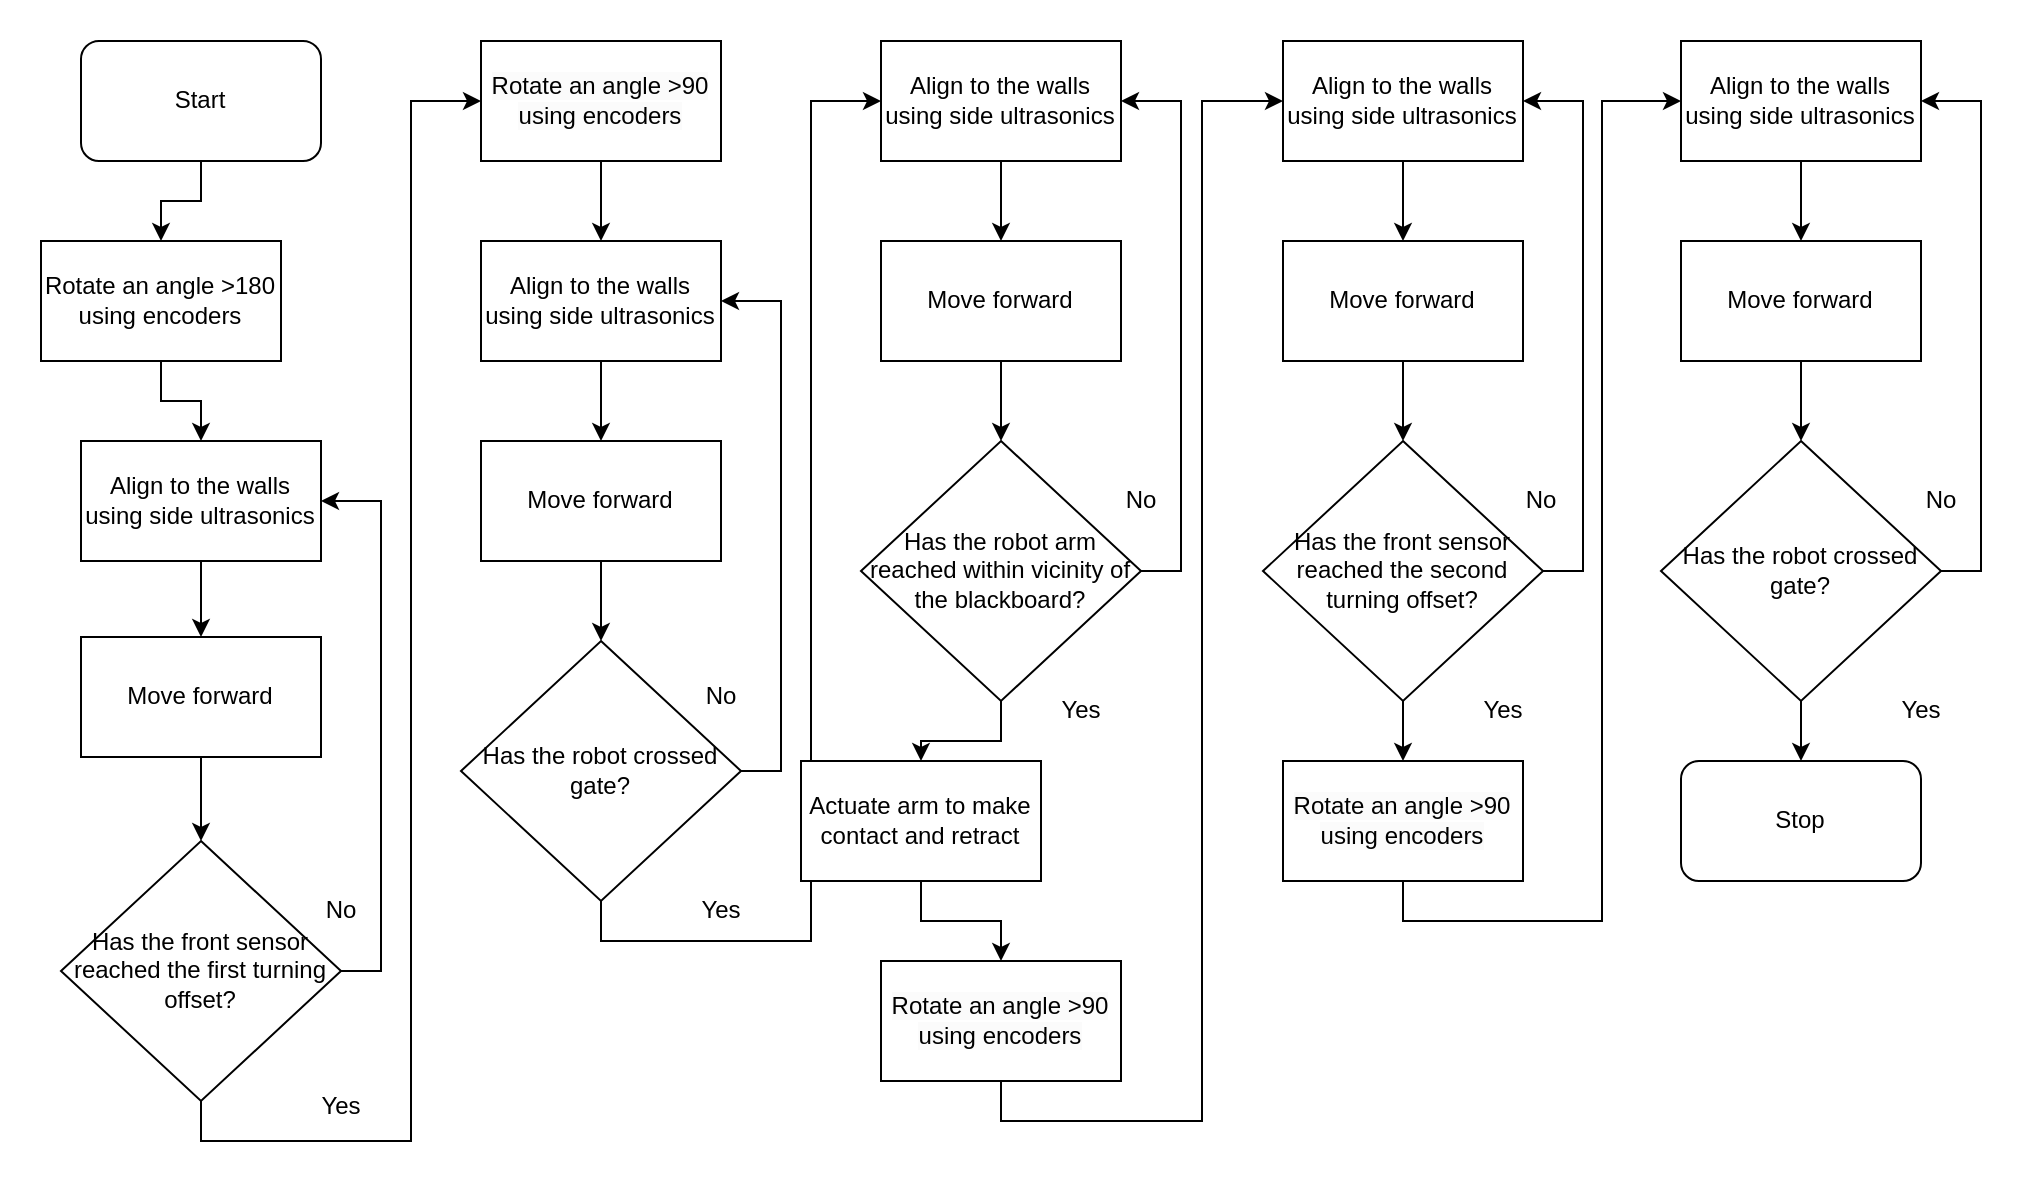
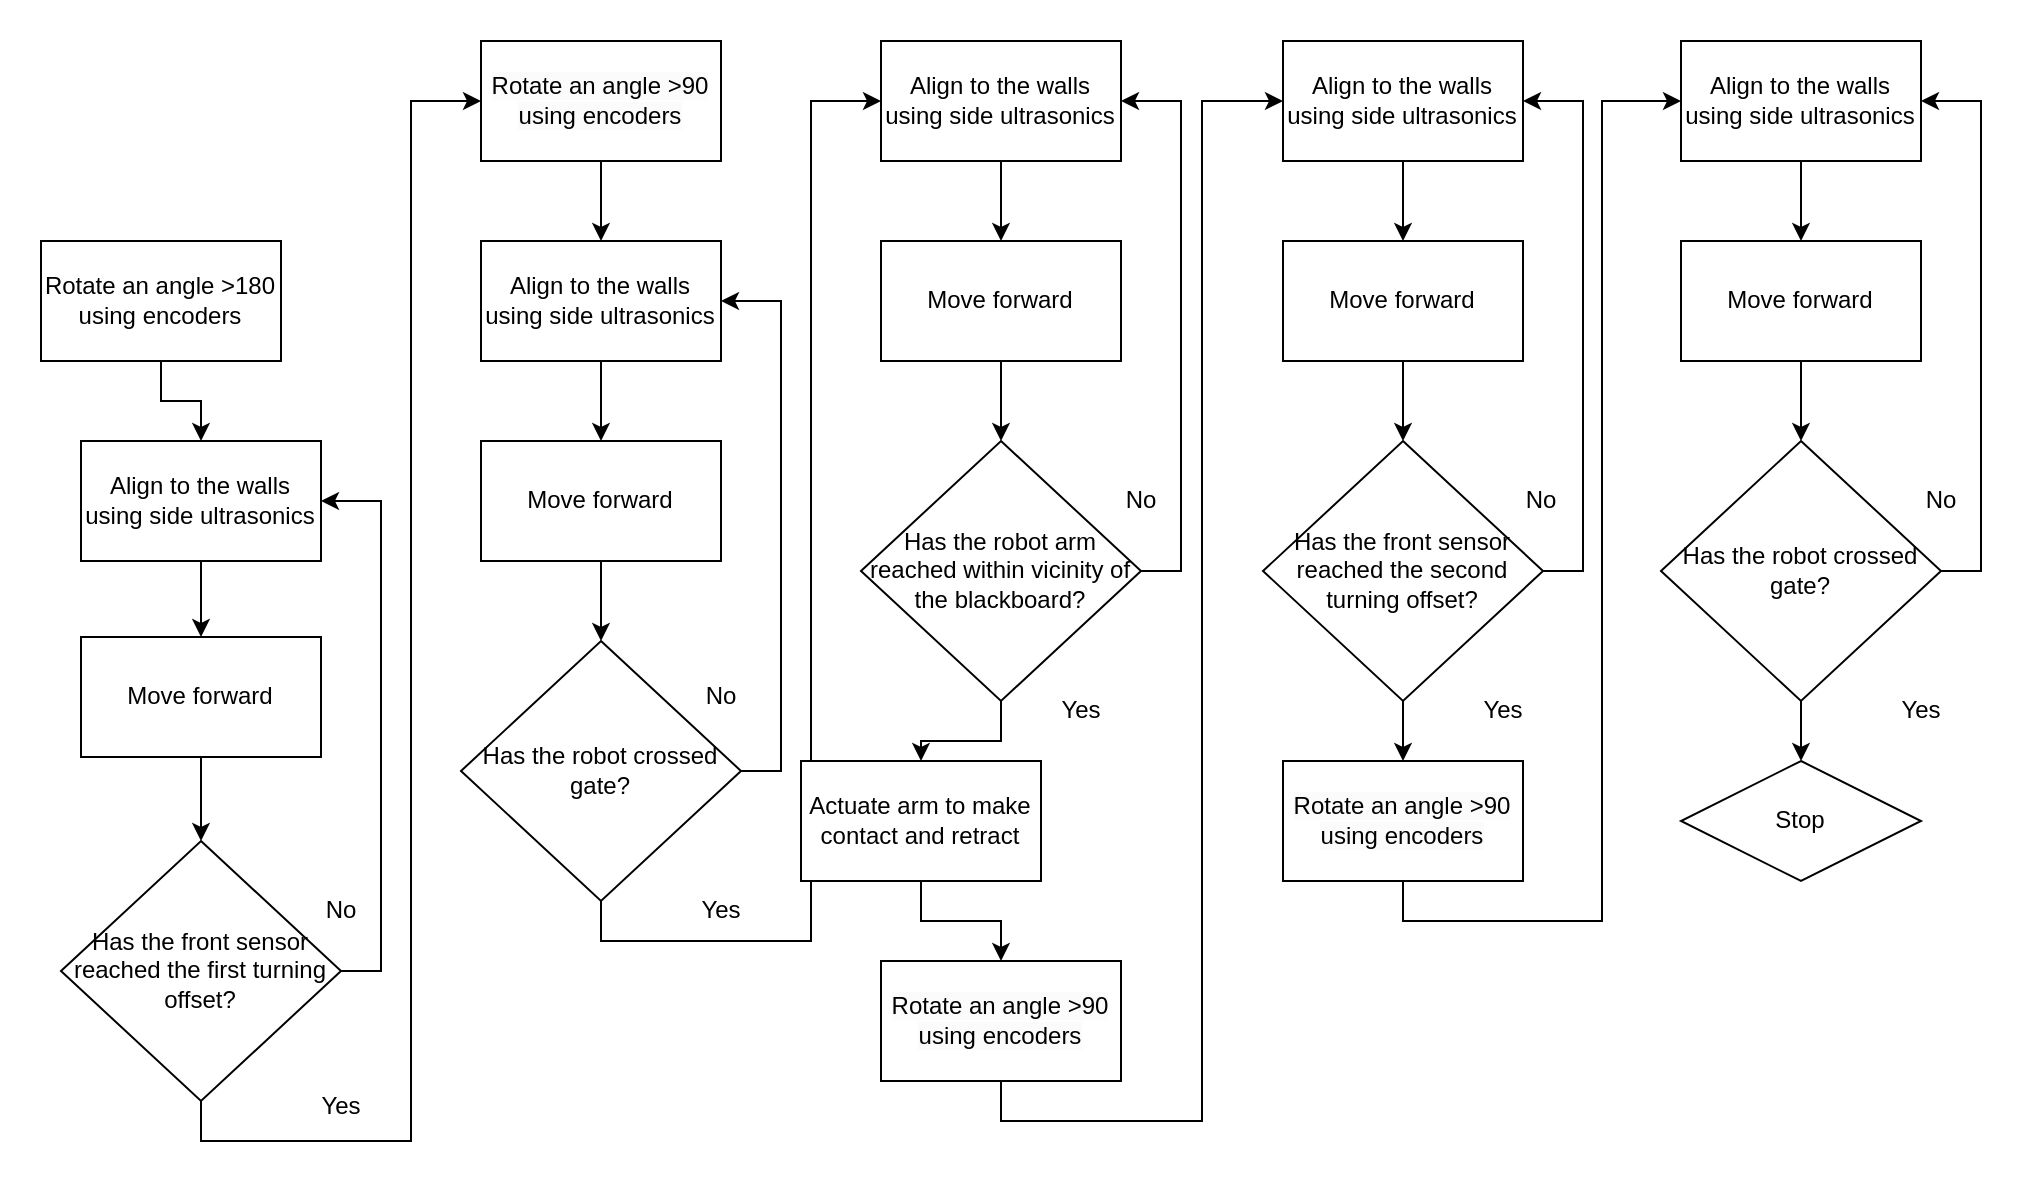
  <mxCell id="0" />
  <mxCell id="1" parent="0" />
- <mxCell id="2" style="edgeStyle=orthogonalEdgeStyle;rounded=0;orthogonalLoop=1;jettySize=auto;html=1;exitX=0.5;exitY=1;exitDx=0;exitDy=0;entryX=0.5;entryY=0;entryDx=0;entryDy=0;" edge="1" parent="1" source="3" target="9"><mxGeometry relative="1" as="geometry" /></mxCell>
- <mxCell id="3" value="Start" style="rounded=1;whiteSpace=wrap;html=1;fontSize=12;glass=0;strokeWidth=1;shadow=0;" vertex="1" parent="1"><mxGeometry x="40" y="20" width="120" height="60" as="geometry" /></mxCell>
  <mxCell id="4" style="edgeStyle=orthogonalEdgeStyle;rounded=0;orthogonalLoop=1;jettySize=auto;html=1;exitX=1;exitY=0.5;exitDx=0;exitDy=0;entryX=1;entryY=0.5;entryDx=0;entryDy=0;" edge="1" parent="1" source="6" target="11"><mxGeometry relative="1" as="geometry" /></mxCell>
  <mxCell id="5" style="edgeStyle=orthogonalEdgeStyle;rounded=0;orthogonalLoop=1;jettySize=auto;html=1;exitX=0.5;exitY=1;exitDx=0;exitDy=0;entryX=0;entryY=0.5;entryDx=0;entryDy=0;" edge="1" parent="1" source="6" target="15"><mxGeometry relative="1" as="geometry" /></mxCell>
  <mxCell id="6" value="Has the front sensor reached the first turning offset?" style="rhombus;whiteSpace=wrap;html=1;" vertex="1" parent="1"><mxGeometry x="30" y="420" width="140" height="130" as="geometry" /></mxCell>
  <mxCell id="7" style="edgeStyle=orthogonalEdgeStyle;rounded=0;orthogonalLoop=1;jettySize=auto;html=1;exitX=0.5;exitY=1;exitDx=0;exitDy=0;entryX=0.5;entryY=0;entryDx=0;entryDy=0;" edge="1" parent="1"><mxGeometry relative="1" as="geometry"><mxPoint x="294" y="240" as="sourcePoint" /><mxPoint x="294" y="270" as="targetPoint" /></mxGeometry></mxCell>
  <mxCell id="8" style="edgeStyle=orthogonalEdgeStyle;rounded=0;orthogonalLoop=1;jettySize=auto;html=1;exitX=0.5;exitY=1;exitDx=0;exitDy=0;entryX=0.5;entryY=0;entryDx=0;entryDy=0;" edge="1" parent="1" source="9" target="11"><mxGeometry relative="1" as="geometry" /></mxCell>
  <mxCell id="9" value="Rotate an angle &amp;gt;180 using encoders" style="rounded=0;whiteSpace=wrap;html=1;" vertex="1" parent="1"><mxGeometry x="20" y="120" width="120" height="60" as="geometry" /></mxCell>
  <mxCell id="10" style="edgeStyle=orthogonalEdgeStyle;rounded=0;orthogonalLoop=1;jettySize=auto;html=1;exitX=0.5;exitY=1;exitDx=0;exitDy=0;entryX=0.5;entryY=0;entryDx=0;entryDy=0;" edge="1" parent="1" source="11" target="13"><mxGeometry relative="1" as="geometry" /></mxCell>
  <mxCell id="11" value="Align to the walls using side ultrasonics" style="rounded=0;whiteSpace=wrap;html=1;" vertex="1" parent="1"><mxGeometry x="40" y="220" width="120" height="60" as="geometry" /></mxCell>
  <mxCell id="12" style="edgeStyle=orthogonalEdgeStyle;rounded=0;orthogonalLoop=1;jettySize=auto;html=1;exitX=0.5;exitY=1;exitDx=0;exitDy=0;entryX=0.5;entryY=0;entryDx=0;entryDy=0;" edge="1" parent="1" source="13" target="6"><mxGeometry relative="1" as="geometry" /></mxCell>
  <mxCell id="13" value="Move forward" style="rounded=0;whiteSpace=wrap;html=1;" vertex="1" parent="1"><mxGeometry x="40" y="318" width="120" height="60" as="geometry" /></mxCell>
  <mxCell id="14" value="" style="edgeStyle=orthogonalEdgeStyle;rounded=0;orthogonalLoop=1;jettySize=auto;html=1;" edge="1" parent="1" source="15" target="17"><mxGeometry relative="1" as="geometry" /></mxCell>
  <mxCell id="15" value="&lt;span style=&quot;color: rgb(0, 0, 0); font-family: Helvetica; font-size: 12px; font-style: normal; font-variant-ligatures: normal; font-variant-caps: normal; font-weight: 400; letter-spacing: normal; orphans: 2; text-align: center; text-indent: 0px; text-transform: none; widows: 2; word-spacing: 0px; -webkit-text-stroke-width: 0px; background-color: rgb(251, 251, 251); text-decoration-thickness: initial; text-decoration-style: initial; text-decoration-color: initial; float: none; display: inline !important;&quot;&gt;Rotate an angle &amp;gt;90 using encoders&lt;/span&gt;" style="rounded=0;whiteSpace=wrap;html=1;" vertex="1" parent="1"><mxGeometry x="240" y="20" width="120" height="60" as="geometry" /></mxCell>
  <mxCell id="16" value="" style="edgeStyle=orthogonalEdgeStyle;rounded=0;orthogonalLoop=1;jettySize=auto;html=1;" edge="1" parent="1" source="17" target="19"><mxGeometry relative="1" as="geometry" /></mxCell>
  <mxCell id="17" value="Align to the walls using side ultrasonics" style="rounded=0;whiteSpace=wrap;html=1;" vertex="1" parent="1"><mxGeometry x="240" y="120" width="120" height="60" as="geometry" /></mxCell>
  <mxCell id="18" value="" style="edgeStyle=orthogonalEdgeStyle;rounded=0;orthogonalLoop=1;jettySize=auto;html=1;" edge="1" parent="1" source="19" target="22"><mxGeometry relative="1" as="geometry" /></mxCell>
  <mxCell id="19" value="Move forward" style="rounded=0;whiteSpace=wrap;html=1;" vertex="1" parent="1"><mxGeometry x="240" y="220" width="120" height="60" as="geometry" /></mxCell>
  <mxCell id="20" style="edgeStyle=orthogonalEdgeStyle;rounded=0;orthogonalLoop=1;jettySize=auto;html=1;exitX=1;exitY=0.5;exitDx=0;exitDy=0;entryX=1;entryY=0.5;entryDx=0;entryDy=0;" edge="1" parent="1" source="22" target="17"><mxGeometry relative="1" as="geometry" /></mxCell>
  <mxCell id="21" style="edgeStyle=orthogonalEdgeStyle;rounded=0;orthogonalLoop=1;jettySize=auto;html=1;exitX=0.5;exitY=1;exitDx=0;exitDy=0;entryX=0;entryY=0.5;entryDx=0;entryDy=0;" edge="1" parent="1" source="22" target="24"><mxGeometry relative="1" as="geometry" /></mxCell>
  <mxCell id="22" value="Has the robot crossed gate?" style="rhombus;whiteSpace=wrap;html=1;" vertex="1" parent="1"><mxGeometry x="230" y="320" width="140" height="130" as="geometry" /></mxCell>
  <mxCell id="23" value="" style="edgeStyle=orthogonalEdgeStyle;rounded=0;orthogonalLoop=1;jettySize=auto;html=1;" edge="1" parent="1" source="24" target="26"><mxGeometry relative="1" as="geometry" /></mxCell>
  <mxCell id="24" value="Align to the walls using side ultrasonics" style="rounded=0;whiteSpace=wrap;html=1;" vertex="1" parent="1"><mxGeometry x="440" y="20" width="120" height="60" as="geometry" /></mxCell>
  <mxCell id="25" value="" style="edgeStyle=orthogonalEdgeStyle;rounded=0;orthogonalLoop=1;jettySize=auto;html=1;" edge="1" parent="1" source="26" target="29"><mxGeometry relative="1" as="geometry" /></mxCell>
  <mxCell id="26" value="Move forward" style="rounded=0;whiteSpace=wrap;html=1;" vertex="1" parent="1"><mxGeometry x="440" y="120" width="120" height="60" as="geometry" /></mxCell>
  <mxCell id="27" value="" style="edgeStyle=orthogonalEdgeStyle;rounded=0;orthogonalLoop=1;jettySize=auto;html=1;" edge="1" parent="1" source="29" target="31"><mxGeometry relative="1" as="geometry" /></mxCell>
  <mxCell id="28" style="edgeStyle=orthogonalEdgeStyle;rounded=0;orthogonalLoop=1;jettySize=auto;html=1;exitX=1;exitY=0.5;exitDx=0;exitDy=0;entryX=1;entryY=0.5;entryDx=0;entryDy=0;" edge="1" parent="1" source="29" target="24"><mxGeometry relative="1" as="geometry" /></mxCell>
  <mxCell id="29" value="Has the robot arm reached within vicinity of the blackboard?" style="rhombus;whiteSpace=wrap;html=1;" vertex="1" parent="1"><mxGeometry x="430" y="220" width="140" height="130" as="geometry" /></mxCell>
  <mxCell id="30" value="" style="edgeStyle=orthogonalEdgeStyle;rounded=0;orthogonalLoop=1;jettySize=auto;html=1;" edge="1" parent="1" source="31" target="33"><mxGeometry relative="1" as="geometry" /></mxCell>
  <mxCell id="31" value="Actuate arm to make contact and retract" style="rounded=0;whiteSpace=wrap;html=1;" vertex="1" parent="1"><mxGeometry x="400" y="380" width="120" height="60" as="geometry" /></mxCell>
  <mxCell id="32" style="edgeStyle=orthogonalEdgeStyle;rounded=0;orthogonalLoop=1;jettySize=auto;html=1;exitX=0.5;exitY=1;exitDx=0;exitDy=0;entryX=0;entryY=0.5;entryDx=0;entryDy=0;" edge="1" parent="1" source="33" target="35"><mxGeometry relative="1" as="geometry" /></mxCell>
  <mxCell id="33" value="&lt;span style=&quot;color: rgb(0, 0, 0); font-family: Helvetica; font-size: 12px; font-style: normal; font-variant-ligatures: normal; font-variant-caps: normal; font-weight: 400; letter-spacing: normal; orphans: 2; text-align: center; text-indent: 0px; text-transform: none; widows: 2; word-spacing: 0px; -webkit-text-stroke-width: 0px; background-color: rgb(251, 251, 251); text-decoration-thickness: initial; text-decoration-style: initial; text-decoration-color: initial; float: none; display: inline !important;&quot;&gt;Rotate an angle &amp;gt;90 using encoders&lt;/span&gt;" style="rounded=0;whiteSpace=wrap;html=1;" vertex="1" parent="1"><mxGeometry x="440" y="480" width="120" height="60" as="geometry" /></mxCell>
  <mxCell id="34" value="" style="edgeStyle=orthogonalEdgeStyle;rounded=0;orthogonalLoop=1;jettySize=auto;html=1;" edge="1" parent="1" source="35" target="37"><mxGeometry relative="1" as="geometry" /></mxCell>
  <mxCell id="35" value="Align to the walls using side ultrasonics" style="rounded=0;whiteSpace=wrap;html=1;" vertex="1" parent="1"><mxGeometry x="641" y="20" width="120" height="60" as="geometry" /></mxCell>
  <mxCell id="36" value="" style="edgeStyle=orthogonalEdgeStyle;rounded=0;orthogonalLoop=1;jettySize=auto;html=1;" edge="1" parent="1" source="37" target="40"><mxGeometry relative="1" as="geometry" /></mxCell>
  <mxCell id="37" value="Move forward" style="rounded=0;whiteSpace=wrap;html=1;" vertex="1" parent="1"><mxGeometry x="641" y="120" width="120" height="60" as="geometry" /></mxCell>
  <mxCell id="38" value="" style="edgeStyle=orthogonalEdgeStyle;rounded=0;orthogonalLoop=1;jettySize=auto;html=1;" edge="1" parent="1" source="40" target="42"><mxGeometry relative="1" as="geometry" /></mxCell>
  <mxCell id="39" style="edgeStyle=orthogonalEdgeStyle;rounded=0;orthogonalLoop=1;jettySize=auto;html=1;exitX=1;exitY=0.5;exitDx=0;exitDy=0;entryX=1;entryY=0.5;entryDx=0;entryDy=0;" edge="1" parent="1" source="40" target="35"><mxGeometry relative="1" as="geometry" /></mxCell>
  <mxCell id="40" value="Has the front sensor reached the second turning offset?" style="rhombus;whiteSpace=wrap;html=1;" vertex="1" parent="1"><mxGeometry x="631" y="220" width="140" height="130" as="geometry" /></mxCell>
  <mxCell id="41" style="edgeStyle=orthogonalEdgeStyle;rounded=0;orthogonalLoop=1;jettySize=auto;html=1;exitX=0.5;exitY=1;exitDx=0;exitDy=0;entryX=0;entryY=0.5;entryDx=0;entryDy=0;" edge="1" parent="1" source="42" target="44"><mxGeometry relative="1" as="geometry" /></mxCell>
  <mxCell id="42" value="&lt;span style=&quot;color: rgb(0, 0, 0); font-family: Helvetica; font-size: 12px; font-style: normal; font-variant-ligatures: normal; font-variant-caps: normal; font-weight: 400; letter-spacing: normal; orphans: 2; text-align: center; text-indent: 0px; text-transform: none; widows: 2; word-spacing: 0px; -webkit-text-stroke-width: 0px; background-color: rgb(251, 251, 251); text-decoration-thickness: initial; text-decoration-style: initial; text-decoration-color: initial; float: none; display: inline !important;&quot;&gt;Rotate an angle &amp;gt;90 using encoders&lt;/span&gt;" style="rounded=0;whiteSpace=wrap;html=1;" vertex="1" parent="1"><mxGeometry x="641" y="380" width="120" height="60" as="geometry" /></mxCell>
  <mxCell id="43" value="" style="edgeStyle=orthogonalEdgeStyle;rounded=0;orthogonalLoop=1;jettySize=auto;html=1;" edge="1" parent="1" source="44" target="46"><mxGeometry relative="1" as="geometry" /></mxCell>
  <mxCell id="44" value="Align to the walls using side ultrasonics" style="rounded=0;whiteSpace=wrap;html=1;" vertex="1" parent="1"><mxGeometry x="840" y="20" width="120" height="60" as="geometry" /></mxCell>
  <mxCell id="45" value="" style="edgeStyle=orthogonalEdgeStyle;rounded=0;orthogonalLoop=1;jettySize=auto;html=1;" edge="1" parent="1" source="46" target="49"><mxGeometry relative="1" as="geometry" /></mxCell>
  <mxCell id="46" value="Move forward" style="rounded=0;whiteSpace=wrap;html=1;" vertex="1" parent="1"><mxGeometry x="840" y="120" width="120" height="60" as="geometry" /></mxCell>
  <mxCell id="47" style="edgeStyle=orthogonalEdgeStyle;rounded=0;orthogonalLoop=1;jettySize=auto;html=1;exitX=1;exitY=0.5;exitDx=0;exitDy=0;entryX=1;entryY=0.5;entryDx=0;entryDy=0;" edge="1" parent="1" source="49" target="44"><mxGeometry relative="1" as="geometry" /></mxCell>
  <mxCell id="48" value="" style="edgeStyle=orthogonalEdgeStyle;rounded=0;orthogonalLoop=1;jettySize=auto;html=1;" edge="1" parent="1" source="49" target="50"><mxGeometry relative="1" as="geometry" /></mxCell>
  <mxCell id="49" value="Has the robot crossed gate?" style="rhombus;whiteSpace=wrap;html=1;" vertex="1" parent="1"><mxGeometry x="830" y="220" width="140" height="130" as="geometry" /></mxCell>
- <mxCell id="50" value="Stop" style="rounded=1;whiteSpace=wrap;html=1;fontSize=12;glass=0;strokeWidth=1;shadow=0;" vertex="1" parent="1"><mxGeometry x="840" y="380" width="120" height="60" as="geometry" /></mxCell>
+ <mxCell id="50" value="Stop" style="rhombus;whiteSpace=wrap;html=1;fontSize=12;glass=0;strokeWidth=1;shadow=0;" vertex="1" parent="1"><mxGeometry x="840" y="380" width="120" height="60" as="geometry" /></mxCell>
  <mxCell id="51" value="No" style="text;html=1;align=center;verticalAlign=middle;resizable=0;points=[];autosize=1;strokeColor=none;fillColor=none;" vertex="1" parent="1"><mxGeometry x="150" y="440" width="40" height="30" as="geometry" /></mxCell>
  <mxCell id="52" value="Yes" style="text;html=1;align=center;verticalAlign=middle;resizable=0;points=[];autosize=1;strokeColor=none;fillColor=none;" vertex="1" parent="1"><mxGeometry x="150" y="538" width="40" height="30" as="geometry" /></mxCell>
  <mxCell id="53" value="No" style="text;html=1;align=center;verticalAlign=middle;resizable=0;points=[];autosize=1;strokeColor=none;fillColor=none;" vertex="1" parent="1"><mxGeometry x="340" y="333" width="40" height="30" as="geometry" /></mxCell>
  <mxCell id="54" value="No" style="text;html=1;align=center;verticalAlign=middle;resizable=0;points=[];autosize=1;strokeColor=none;fillColor=none;" vertex="1" parent="1"><mxGeometry x="550" y="235" width="40" height="30" as="geometry" /></mxCell>
  <mxCell id="55" value="No" style="text;html=1;align=center;verticalAlign=middle;resizable=0;points=[];autosize=1;strokeColor=none;fillColor=none;" vertex="1" parent="1"><mxGeometry x="750" y="235" width="40" height="30" as="geometry" /></mxCell>
  <mxCell id="56" value="No" style="text;html=1;align=center;verticalAlign=middle;resizable=0;points=[];autosize=1;strokeColor=none;fillColor=none;" vertex="1" parent="1"><mxGeometry x="950" y="235" width="40" height="30" as="geometry" /></mxCell>
  <mxCell id="57" value="Yes" style="text;html=1;align=center;verticalAlign=middle;resizable=0;points=[];autosize=1;strokeColor=none;fillColor=none;" vertex="1" parent="1"><mxGeometry x="340" y="440" width="40" height="30" as="geometry" /></mxCell>
  <mxCell id="58" value="Yes" style="text;html=1;align=center;verticalAlign=middle;resizable=0;points=[];autosize=1;strokeColor=none;fillColor=none;" vertex="1" parent="1"><mxGeometry x="520" y="340" width="40" height="30" as="geometry" /></mxCell>
  <mxCell id="59" value="Yes" style="text;html=1;align=center;verticalAlign=middle;resizable=0;points=[];autosize=1;strokeColor=none;fillColor=none;" vertex="1" parent="1"><mxGeometry x="731" y="340" width="40" height="30" as="geometry" /></mxCell>
  <mxCell id="60" value="Yes" style="text;html=1;align=center;verticalAlign=middle;resizable=0;points=[];autosize=1;strokeColor=none;fillColor=none;" vertex="1" parent="1"><mxGeometry x="940" y="340" width="40" height="30" as="geometry" /></mxCell>
